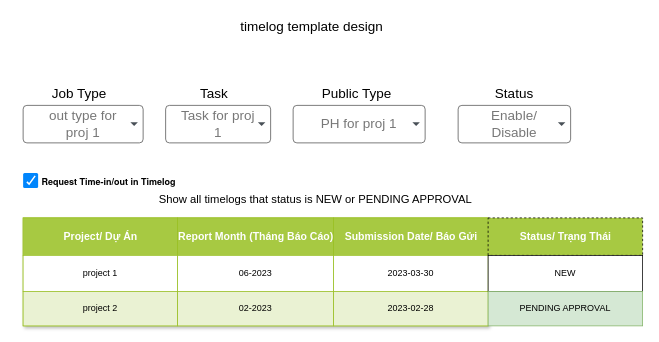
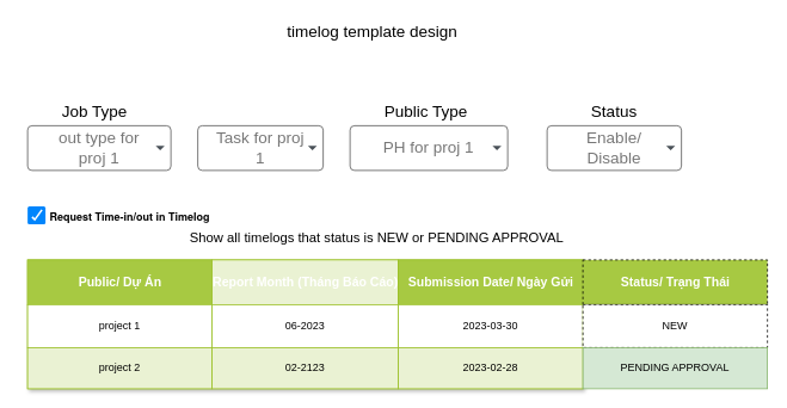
  <mxCell id="0" />
  <mxCell id="1" parent="0" />
  <mxCell id="2" value="out type for proj 1" style="html=1;shadow=0;dashed=0;shape=mxgraph.bootstrap.rrect;rSize=5;strokeColor=#505050;strokeWidth=1;fillColor=#ffffff;fontColor=#777777;whiteSpace=wrap;align=center;verticalAlign=middle;fontStyle=0;fontSize=18;spacing=20;" parent="1" vertex="1"><mxGeometry x="30" y="140" width="160" height="50" as="geometry" /></mxCell>
  <mxCell id="3" value="" style="shape=triangle;direction=south;fillColor=#495057;strokeColor=none;perimeter=none;" parent="2" vertex="1"><mxGeometry x="1" y="0.5" width="10" height="5" relative="1" as="geometry"><mxPoint x="-17" y="-2.5" as="offset" /></mxGeometry></mxCell>
  <mxCell id="4" value="Task for proj 1" style="html=1;shadow=0;dashed=0;shape=mxgraph.bootstrap.rrect;rSize=5;strokeColor=#505050;strokeWidth=1;fillColor=#ffffff;fontColor=#777777;whiteSpace=wrap;align=center;verticalAlign=middle;fontStyle=0;fontSize=18;spacing=20;" parent="1" vertex="1"><mxGeometry x="220" y="140" width="140" height="50" as="geometry" /></mxCell>
  <mxCell id="5" value="" style="shape=triangle;direction=south;fillColor=#495057;strokeColor=none;perimeter=none;" parent="4" vertex="1"><mxGeometry x="1" y="0.5" width="10" height="5" relative="1" as="geometry"><mxPoint x="-17" y="-2.5" as="offset" /></mxGeometry></mxCell>
  <mxCell id="6" value="PH for proj 1" style="html=1;shadow=0;dashed=0;shape=mxgraph.bootstrap.rrect;rSize=5;strokeColor=#505050;strokeWidth=1;fillColor=#ffffff;fontColor=#777777;whiteSpace=wrap;align=center;verticalAlign=middle;fontStyle=0;fontSize=18;spacing=20;" parent="1" vertex="1"><mxGeometry x="390" y="140" width="176" height="50" as="geometry" /></mxCell>
  <mxCell id="7" value="" style="shape=triangle;direction=south;fillColor=#495057;strokeColor=none;perimeter=none;" parent="6" vertex="1"><mxGeometry x="1" y="0.5" width="10" height="5" relative="1" as="geometry"><mxPoint x="-17" y="-2.5" as="offset" /></mxGeometry></mxCell>
  <mxCell id="8" value="&lt;p style=&quot;margin: 0px; font-variant-numeric: normal; font-variant-east-asian: normal; font-stretch: normal; line-height: normal; font-family: &amp;quot;Helvetica Neue&amp;quot;;&quot; class=&quot;p1&quot;&gt;&lt;b&gt;Request Time-in/out in Timelog&lt;/b&gt;&lt;/p&gt;" style="html=1;shadow=0;dashed=0;shape=mxgraph.bootstrap.checkbox2;labelPosition=right;verticalLabelPosition=middle;align=left;verticalAlign=middle;gradientColor=#DEDEDE;fillColor=#EDEDED;checked=1;spacing=5;checkedFill=#0085FC;checkedStroke=#ffffff;sketch=0;" parent="1" vertex="1"><mxGeometry x="30" y="230" width="20" height="20" as="geometry" /></mxCell>
  <mxCell id="9" value="&lt;font style=&quot;font-size: 18px;&quot;&gt;timelog template design&lt;/font&gt;" style="text;html=1;strokeColor=none;fillColor=none;align=center;verticalAlign=middle;whiteSpace=wrap;rounded=0;" parent="1" vertex="1"><mxGeometry x="310" y="20" width="210" height="30" as="geometry" /></mxCell>
  <mxCell id="10" value="Enable/ Disable" style="html=1;shadow=0;dashed=0;shape=mxgraph.bootstrap.rrect;rSize=5;strokeColor=#505050;strokeWidth=1;fillColor=#ffffff;fontColor=#777777;whiteSpace=wrap;align=center;verticalAlign=middle;fontStyle=0;fontSize=18;spacing=20;" parent="1" vertex="1"><mxGeometry x="610" y="140" width="150" height="50" as="geometry" /></mxCell>
  <mxCell id="11" value="" style="shape=triangle;direction=south;fillColor=#495057;strokeColor=none;perimeter=none;" parent="10" vertex="1"><mxGeometry x="1" y="0.5" width="10" height="5" relative="1" as="geometry"><mxPoint x="-17" y="-2.5" as="offset" /></mxGeometry></mxCell>
  <mxCell id="12" value="Status" style="text;html=1;strokeColor=none;fillColor=none;align=center;verticalAlign=middle;whiteSpace=wrap;rounded=0;fontSize=18;" parent="1" vertex="1"><mxGeometry x="655" y="110" width="60" height="30" as="geometry" /></mxCell>
  <mxCell id="13" value="Public Type" style="text;html=1;strokeColor=none;fillColor=none;align=center;verticalAlign=middle;whiteSpace=wrap;rounded=0;fontSize=18;" parent="1" vertex="1"><mxGeometry x="390" y="110" width="170" height="30" as="geometry" /></mxCell>
- <mxCell id="14" value="Task" style="text;html=1;strokeColor=none;fillColor=none;align=center;verticalAlign=middle;whiteSpace=wrap;rounded=0;fontSize=18;" parent="1" vertex="1"><mxGeometry x="200" y="110" width="170" height="30" as="geometry" /></mxCell>
  <mxCell id="15" value="Job Type" style="text;html=1;strokeColor=none;fillColor=none;align=center;verticalAlign=middle;whiteSpace=wrap;rounded=0;fontSize=18;" parent="1" vertex="1"><mxGeometry x="20" y="110" width="170" height="30" as="geometry" /></mxCell>
  <mxCell id="16" value="Assets" style="childLayout=tableLayout;recursiveResize=0;strokeColor=#98bf21;fillColor=#A7C942;shadow=1;movable=1;resizable=1;rotatable=1;deletable=1;editable=1;locked=0;connectable=1;" parent="1" vertex="1"><mxGeometry x="30" y="290" width="620" height="144" as="geometry" /></mxCell>
  <mxCell id="17" style="shape=tableRow;horizontal=0;startSize=0;swimlaneHead=0;swimlaneBody=0;top=0;left=0;bottom=0;right=0;dropTarget=0;collapsible=0;recursiveResize=0;expand=0;fontStyle=0;strokeColor=inherit;fillColor=#ffffff;movable=1;resizable=1;rotatable=1;deletable=1;editable=1;locked=0;connectable=1;" parent="16" vertex="1"><mxGeometry width="620" height="50" as="geometry" /></mxCell>
- <mxCell id="18" value="&lt;font style=&quot;font-size: 14px;&quot;&gt;Project/ Dự Án&lt;/font&gt;" style="connectable=0;recursiveResize=0;strokeColor=inherit;fillColor=#A7C942;align=center;fontStyle=1;fontColor=#FFFFFF;html=1;" parent="17" vertex="1"><mxGeometry width="206" height="50" as="geometry"><mxRectangle width="206" height="50" as="alternateBounds" /></mxGeometry></mxCell>
- <mxCell id="19" value="&lt;font style=&quot;font-size: 14px;&quot;&gt;Report Month (Tháng Báo Cáo)&lt;/font&gt;" style="connectable=1;recursiveResize=0;strokeColor=inherit;fillColor=#A7C942;align=center;fontStyle=1;fontColor=#FFFFFF;html=1;movable=1;resizable=1;rotatable=1;deletable=1;editable=1;locked=0;" parent="17" vertex="1"><mxGeometry x="206" width="208" height="50" as="geometry"><mxRectangle width="208" height="50" as="alternateBounds" /></mxGeometry></mxCell>
- <mxCell id="20" value="&lt;font style=&quot;font-size: 14px;&quot;&gt;Submission Date/ Báo Gửi&lt;/font&gt;" style="connectable=1;recursiveResize=0;strokeColor=inherit;fillColor=#A7C942;align=center;fontStyle=1;fontColor=#FFFFFF;html=1;movable=1;resizable=1;rotatable=1;deletable=1;editable=1;locked=0;" parent="17" vertex="1"><mxGeometry x="414" width="206" height="50" as="geometry"><mxRectangle width="206" height="50" as="alternateBounds" /></mxGeometry></mxCell>
+ <mxCell id="18" value="&lt;font style=&quot;font-size: 14px;&quot;&gt;Public/ Dự Án&lt;/font&gt;" style="connectable=0;recursiveResize=0;strokeColor=inherit;fillColor=#A7C942;align=center;fontStyle=1;fontColor=#FFFFFF;html=1;" parent="17" vertex="1"><mxGeometry width="206" height="50" as="geometry"><mxRectangle width="206" height="50" as="alternateBounds" /></mxGeometry></mxCell>
+ <mxCell id="19" value="&lt;font style=&quot;font-size: 14px;&quot;&gt;Report Month (Tháng Báo Cáo)&lt;/font&gt;" style="connectable=1;recursiveResize=0;strokeColor=inherit;fillColor=#eaf2d3;align=center;fontStyle=1;fontColor=#FFFFFF;html=1;movable=1;resizable=1;rotatable=1;deletable=1;editable=1;locked=0;" parent="17" vertex="1"><mxGeometry x="206" width="208" height="50" as="geometry"><mxRectangle width="208" height="50" as="alternateBounds" /></mxGeometry></mxCell>
+ <mxCell id="20" value="&lt;font style=&quot;font-size: 14px;&quot;&gt;Submission Date/ Ngày Gửi&lt;/font&gt;" style="connectable=1;recursiveResize=0;strokeColor=inherit;fillColor=#A7C942;align=center;fontStyle=1;fontColor=#FFFFFF;html=1;movable=1;resizable=1;rotatable=1;deletable=1;editable=1;locked=0;" parent="17" vertex="1"><mxGeometry x="414" width="206" height="50" as="geometry"><mxRectangle width="206" height="50" as="alternateBounds" /></mxGeometry></mxCell>
  <mxCell id="21" value="" style="shape=tableRow;horizontal=0;startSize=0;swimlaneHead=0;swimlaneBody=0;top=0;left=0;bottom=0;right=0;dropTarget=0;collapsible=0;recursiveResize=0;expand=0;fontStyle=0;strokeColor=inherit;fillColor=#ffffff;" parent="16" vertex="1"><mxGeometry y="50" width="620" height="48" as="geometry" /></mxCell>
  <mxCell id="22" value="project 1" style="connectable=0;recursiveResize=0;strokeColor=inherit;fillColor=inherit;align=center;whiteSpace=wrap;html=1;" parent="21" vertex="1"><mxGeometry width="206" height="48" as="geometry"><mxRectangle width="206" height="48" as="alternateBounds" /></mxGeometry></mxCell>
  <mxCell id="23" value="06-2023" style="connectable=0;recursiveResize=0;strokeColor=inherit;fillColor=inherit;align=center;whiteSpace=wrap;html=1;movable=0;resizable=0;rotatable=0;deletable=0;editable=0;locked=1;" parent="21" vertex="1"><mxGeometry x="206" width="208" height="48" as="geometry"><mxRectangle width="208" height="48" as="alternateBounds" /></mxGeometry></mxCell>
  <mxCell id="24" value="2023-03-30" style="connectable=0;recursiveResize=0;strokeColor=inherit;fillColor=inherit;align=center;whiteSpace=wrap;html=1;movable=0;resizable=0;rotatable=0;deletable=0;editable=0;locked=1;" parent="21" vertex="1"><mxGeometry x="414" width="206" height="48" as="geometry"><mxRectangle width="206" height="48" as="alternateBounds" /></mxGeometry></mxCell>
  <mxCell id="25" value="" style="shape=tableRow;horizontal=0;startSize=0;swimlaneHead=0;swimlaneBody=0;top=0;left=0;bottom=0;right=0;dropTarget=0;collapsible=0;recursiveResize=0;expand=0;fontStyle=1;strokeColor=inherit;fillColor=#EAF2D3;" parent="16" vertex="1"><mxGeometry y="98" width="620" height="46" as="geometry" /></mxCell>
  <mxCell id="26" value="project 2" style="connectable=0;recursiveResize=0;strokeColor=inherit;fillColor=inherit;whiteSpace=wrap;html=1;" parent="25" vertex="1"><mxGeometry width="206" height="46" as="geometry"><mxRectangle width="206" height="46" as="alternateBounds" /></mxGeometry></mxCell>
- <mxCell id="27" value="02-2023" style="connectable=0;recursiveResize=0;strokeColor=inherit;fillColor=inherit;whiteSpace=wrap;html=1;movable=0;resizable=0;rotatable=0;deletable=0;editable=0;locked=1;" parent="25" vertex="1"><mxGeometry x="206" width="208" height="46" as="geometry"><mxRectangle width="208" height="46" as="alternateBounds" /></mxGeometry></mxCell>
+ <mxCell id="27" value="02-2123" style="connectable=0;recursiveResize=0;strokeColor=inherit;fillColor=inherit;whiteSpace=wrap;html=1;movable=0;resizable=0;rotatable=0;deletable=0;editable=0;locked=1;" parent="25" vertex="1"><mxGeometry x="206" width="208" height="46" as="geometry"><mxRectangle width="208" height="46" as="alternateBounds" /></mxGeometry></mxCell>
  <mxCell id="28" value="2023-02-28" style="connectable=0;recursiveResize=0;strokeColor=inherit;fillColor=inherit;whiteSpace=wrap;html=1;movable=0;resizable=0;rotatable=0;deletable=0;editable=0;locked=1;" parent="25" vertex="1"><mxGeometry x="414" width="206" height="46" as="geometry"><mxRectangle width="206" height="46" as="alternateBounds" /></mxGeometry></mxCell>
  <mxCell id="29" value="&lt;font style=&quot;font-size: 14px;&quot;&gt;Status/ Trạng Thái&lt;/font&gt;" style="connectable=1;recursiveResize=0;strokeColor=inherit;fillColor=#A7C942;align=center;fontStyle=1;fontColor=#FFFFFF;html=1;movable=1;resizable=1;rotatable=1;deletable=1;editable=1;locked=0;dashed=1;" parent="1" vertex="1"><mxGeometry x="650" y="290" width="206" height="50" as="geometry"><mxRectangle width="206" height="50" as="alternateBounds" /></mxGeometry></mxCell>
- <mxCell id="30" value="NEW" style="connectable=1;recursiveResize=0;strokeColor=inherit;fillColor=inherit;align=center;whiteSpace=wrap;html=1;movable=1;resizable=1;rotatable=1;deletable=1;editable=1;locked=0;" parent="1" vertex="1"><mxGeometry x="650" y="340" width="206" height="48" as="geometry"><mxRectangle width="206" height="48" as="alternateBounds" /></mxGeometry></mxCell>
+ <mxCell id="30" value="NEW" style="connectable=1;recursiveResize=0;strokeColor=inherit;fillColor=inherit;align=center;whiteSpace=wrap;html=1;movable=1;resizable=1;rotatable=1;deletable=1;editable=1;locked=0;dashed=1;" parent="1" vertex="1"><mxGeometry x="650" y="340" width="206" height="48" as="geometry"><mxRectangle width="206" height="48" as="alternateBounds" /></mxGeometry></mxCell>
  <mxCell id="31" value="PENDING APPROVAL" style="connectable=1;recursiveResize=0;strokeColor=#82b366;fillColor=#d5e8d4;whiteSpace=wrap;html=1;movable=1;resizable=1;rotatable=1;deletable=1;editable=1;locked=0;" parent="1" vertex="1"><mxGeometry x="650" y="388" width="206" height="46" as="geometry"><mxRectangle width="206" height="46" as="alternateBounds" /></mxGeometry></mxCell>
  <mxCell id="32" value="&lt;font style=&quot;font-size: 15px;&quot;&gt;Show all timelogs that status is NEW or PENDING APPROVAL&lt;/font&gt;" style="text;html=1;strokeColor=none;fillColor=none;align=center;verticalAlign=middle;whiteSpace=wrap;rounded=0;" parent="1" vertex="1"><mxGeometry x="140" y="250" width="560" height="30" as="geometry" /></mxCell>
